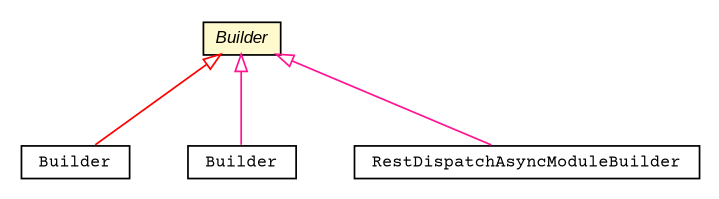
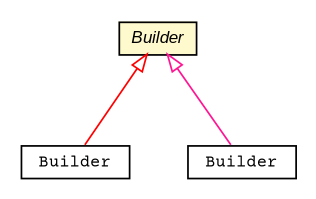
  digraph {
    nodesep=0.25
    rankdir=TB
    ranksep=0.5
    fontname="Courier Prime"
    node [fontcolor=black fontname="Courier Prime" fontsize=10.0 shape=plaintext]
    edge [arrowtail=empty dir=back fontname="Courier Prime" fontsize=10 headport=p labelfontname=arial labelfontsize=10 tailport=p color=deeppink]
    n1 [label=<<table title="com.gwtplatform.dispatch.client.gin.DispatchAsyncModule.Builder" border="0" cellborder="1" cellspacing="0" cellpadding="2" port="p" href="./DispatchAsyncModule.Builder.html"> 		<tr><td><table border="0" cellspacing="0" cellpadding="1"> <tr><td align="center" balign="center"> Builder </td></tr> 		</table></td></tr> 		</table>>]
    n2 [label=<<table title="com.gwtplatform.dispatch.client.gin.AbstractDispatchAsyncModule.Builder" border="0" cellborder="1" cellspacing="0" cellpadding="2" port="p" bgcolor="lemonChiffon" href="./AbstractDispatchAsyncModule.Builder.html"> 		<tr><td><table border="0" cellspacing="0" cellpadding="1"> <tr><td align="center" balign="center"><font face="arial italic"> Builder </font></td></tr> 		</table></td></tr> 		</table>>]
    n3 [label=<<table title="com.gwtplatform.dispatch.rpc.client.gin.RpcDispatchAsyncModule.Builder" border="0" cellborder="1" cellspacing="0" cellpadding="2" port="p" href="../../rpc/client/gin/RpcDispatchAsyncModule.Builder.html"> 		<tr><td><table border="0" cellspacing="0" cellpadding="1"> <tr><td align="center" balign="center"> Builder </td></tr> 		</table></td></tr> 		</table>>]
-   n4 [label=<<table title="com.gwtplatform.dispatch.rest.client.gin.RestDispatchAsyncModuleBuilder" border="0" cellborder="1" cellspacing="0" cellpadding="2" port="p" href="../../rest/client/gin/RestDispatchAsyncModuleBuilder.html"> 		<tr><td><table border="0" cellspacing="0" cellpadding="1"> <tr><td align="center" balign="center"> RestDispatchAsyncModuleBuilder </td></tr> 		</table></td></tr> 		</table>>]
    n2 -> n1 [color=red]
    n2 -> n3
-   n2 -> n4
  }
